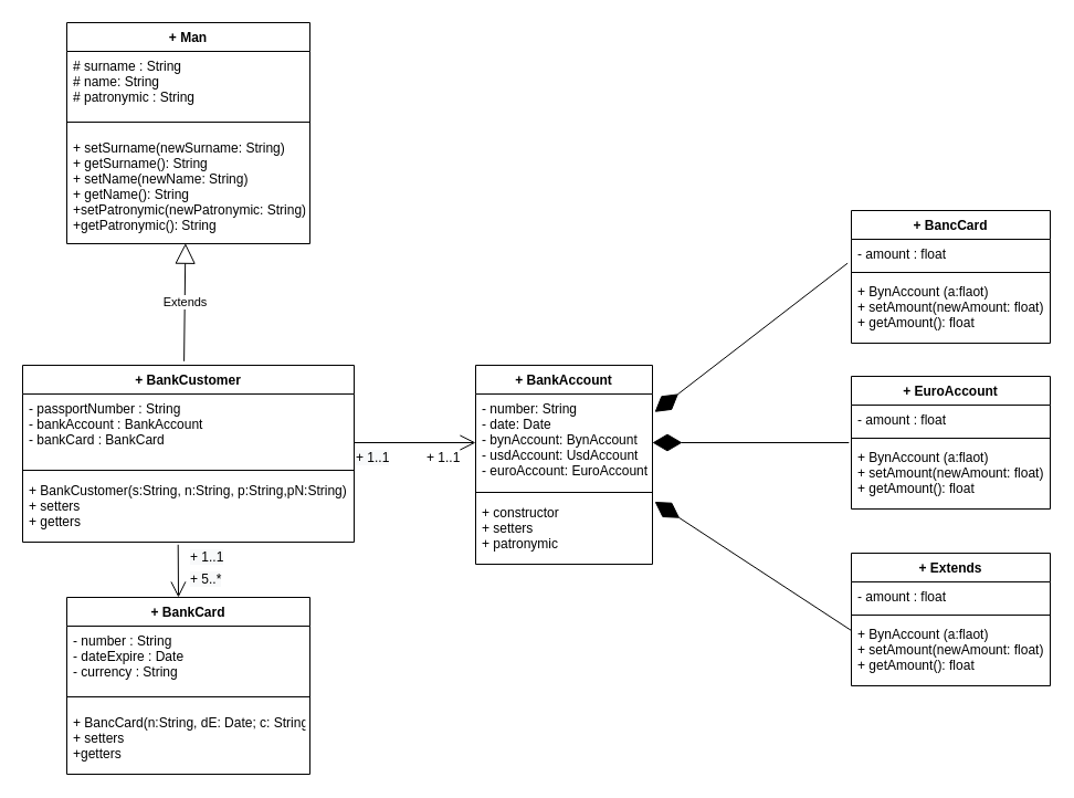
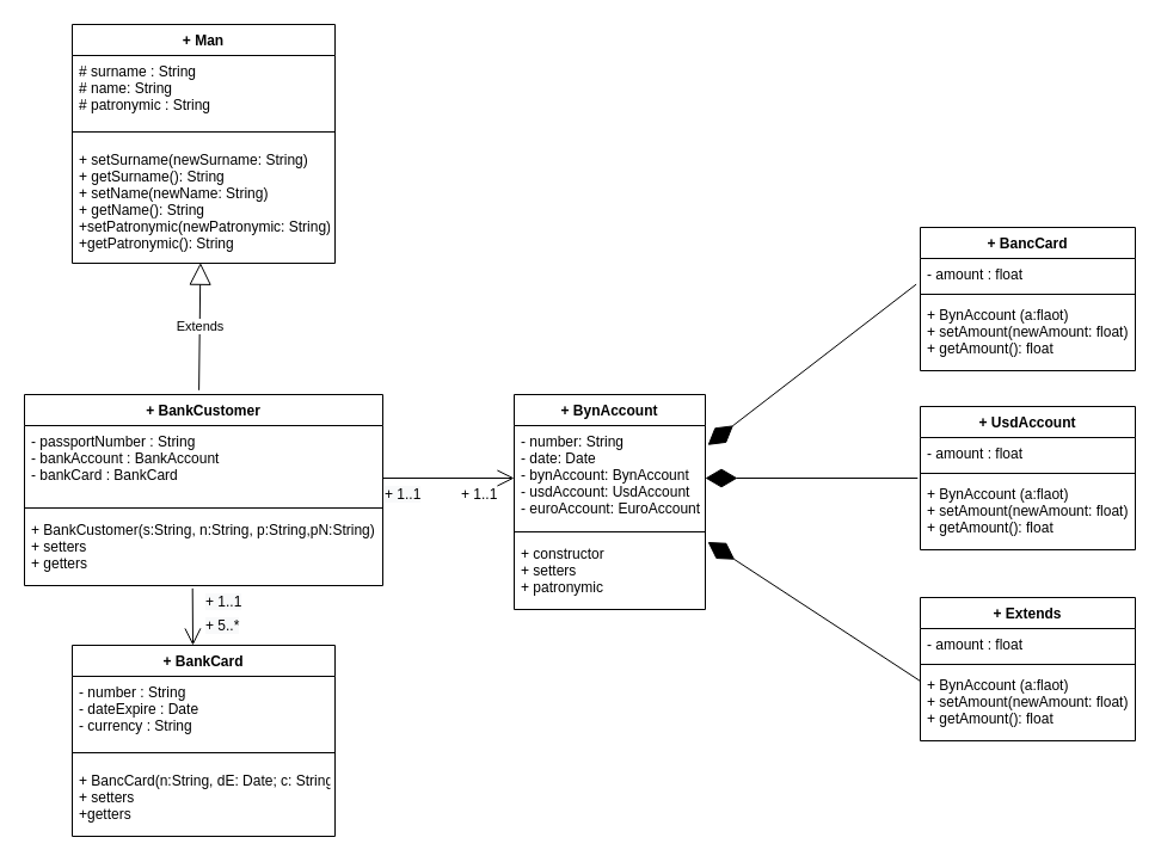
  <mxCell id="0" />
  <mxCell id="1" parent="0" />
  <mxCell id="2" value="+ Man" style="swimlane;fontStyle=1;align=center;verticalAlign=top;childLayout=stackLayout;horizontal=1;startSize=26;horizontalStack=0;resizeParent=1;resizeParentMax=0;resizeLast=0;collapsible=1;marginBottom=0;" parent="1" vertex="1"><mxGeometry x="60" y="20" width="220" height="200" as="geometry"><mxRectangle x="160" y="80" width="100" height="26" as="alternateBounds" /></mxGeometry></mxCell>
  <mxCell id="3" value="# surname : String&#10;# name: String&#10;# patronymic : String" style="text;strokeColor=none;fillColor=none;align=left;verticalAlign=top;spacingLeft=4;spacingRight=4;overflow=hidden;rotatable=0;points=[[0,0.5],[1,0.5]];portConstraint=eastwest;" parent="2" vertex="1"><mxGeometry y="26" width="220" height="54" as="geometry" /></mxCell>
  <mxCell id="4" value="" style="line;strokeWidth=1;fillColor=none;align=left;verticalAlign=middle;spacingTop=-1;spacingLeft=3;spacingRight=3;rotatable=0;labelPosition=right;points=[];portConstraint=eastwest;" parent="2" vertex="1"><mxGeometry y="80" width="220" height="20" as="geometry" /></mxCell>
  <mxCell id="5" value="+ setSurname(newSurname: String)&#10;+ getSurname(): String&#10;+ setName(newName: String)&#10;+ getName(): String&#10;+setPatronymic(newPatronymic: String)&#10;+getPatronymic(): String" style="text;strokeColor=none;fillColor=none;align=left;verticalAlign=top;spacingLeft=4;spacingRight=4;overflow=hidden;rotatable=0;points=[[0,0.5],[1,0.5]];portConstraint=eastwest;" parent="2" vertex="1"><mxGeometry y="100" width="220" height="100" as="geometry" /></mxCell>
  <mxCell id="6" value="+ BankCustomer" style="swimlane;fontStyle=1;align=center;verticalAlign=top;childLayout=stackLayout;horizontal=1;startSize=26;horizontalStack=0;resizeParent=1;resizeParentMax=0;resizeLast=0;collapsible=1;marginBottom=0;" parent="1" vertex="1"><mxGeometry x="20" y="330" width="300" height="160" as="geometry" /></mxCell>
  <mxCell id="7" value="- passportNumber : String&#10;- bankAccount : BankAccount&#10;- bankCard : BankCard&#10;" style="text;strokeColor=none;fillColor=none;align=left;verticalAlign=top;spacingLeft=4;spacingRight=4;overflow=hidden;rotatable=0;points=[[0,0.5],[1,0.5]];portConstraint=eastwest;" parent="6" vertex="1"><mxGeometry y="26" width="300" height="64" as="geometry" /></mxCell>
  <mxCell id="8" value="" style="line;strokeWidth=1;fillColor=none;align=left;verticalAlign=middle;spacingTop=-1;spacingLeft=3;spacingRight=3;rotatable=0;labelPosition=right;points=[];portConstraint=eastwest;" parent="6" vertex="1"><mxGeometry y="90" width="300" height="10" as="geometry" /></mxCell>
  <mxCell id="9" value="+ BankCustomer(s:String, n:String, p:String,pN:String)&#10;+ setters&#10;+ getters" style="text;strokeColor=none;fillColor=none;align=left;verticalAlign=top;spacingLeft=4;spacingRight=4;overflow=hidden;rotatable=0;points=[[0,0.5],[1,0.5]];portConstraint=eastwest;" parent="6" vertex="1"><mxGeometry y="100" width="300" height="60" as="geometry" /></mxCell>
- <mxCell id="10" value="+ BankAccount" style="swimlane;fontStyle=1;align=center;verticalAlign=top;childLayout=stackLayout;horizontal=1;startSize=26;horizontalStack=0;resizeParent=1;resizeParentMax=0;resizeLast=0;collapsible=1;marginBottom=0;" parent="1" vertex="1"><mxGeometry x="430" y="330" width="160" height="180" as="geometry" /></mxCell>
+ <mxCell id="10" value="+ BynAccount" style="swimlane;fontStyle=1;align=center;verticalAlign=top;childLayout=stackLayout;horizontal=1;startSize=26;horizontalStack=0;resizeParent=1;resizeParentMax=0;resizeLast=0;collapsible=1;marginBottom=0;" parent="1" vertex="1"><mxGeometry x="430" y="330" width="160" height="180" as="geometry" /></mxCell>
  <mxCell id="11" value="- number: String&#10;- date: Date&#10;- bynAccount: BynAccount&#10;- usdAccount: UsdAccount&#10;- euroAccount: EuroAccount" style="text;strokeColor=none;fillColor=none;align=left;verticalAlign=top;spacingLeft=4;spacingRight=4;overflow=hidden;rotatable=0;points=[[0,0.5],[1,0.5]];portConstraint=eastwest;" parent="10" vertex="1"><mxGeometry y="26" width="160" height="84" as="geometry" /></mxCell>
  <mxCell id="12" value="" style="line;strokeWidth=1;fillColor=none;align=left;verticalAlign=middle;spacingTop=-1;spacingLeft=3;spacingRight=3;rotatable=0;labelPosition=right;points=[];portConstraint=eastwest;" parent="10" vertex="1"><mxGeometry y="110" width="160" height="10" as="geometry" /></mxCell>
  <mxCell id="13" value="+ constructor&#10;+ setters&#10;+ patronymic" style="text;strokeColor=none;fillColor=none;align=left;verticalAlign=top;spacingLeft=4;spacingRight=4;overflow=hidden;rotatable=0;points=[[0,0.5],[1,0.5]];portConstraint=eastwest;" parent="10" vertex="1"><mxGeometry y="120" width="160" height="60" as="geometry" /></mxCell>
  <mxCell id="14" value="+ BancCard" style="swimlane;fontStyle=1;align=center;verticalAlign=top;childLayout=stackLayout;horizontal=1;startSize=26;horizontalStack=0;resizeParent=1;resizeParentMax=0;resizeLast=0;collapsible=1;marginBottom=0;" parent="1" vertex="1"><mxGeometry x="770" y="190" width="180" height="120" as="geometry" /></mxCell>
  <mxCell id="15" value="- amount : float" style="text;strokeColor=none;fillColor=none;align=left;verticalAlign=top;spacingLeft=4;spacingRight=4;overflow=hidden;rotatable=0;points=[[0,0.5],[1,0.5]];portConstraint=eastwest;" parent="14" vertex="1"><mxGeometry y="26" width="180" height="26" as="geometry" /></mxCell>
  <mxCell id="16" value="" style="line;strokeWidth=1;fillColor=none;align=left;verticalAlign=middle;spacingTop=-1;spacingLeft=3;spacingRight=3;rotatable=0;labelPosition=right;points=[];portConstraint=eastwest;" parent="14" vertex="1"><mxGeometry y="52" width="180" height="8" as="geometry" /></mxCell>
  <mxCell id="17" value="+ BynAccount (a:flaot)&#10;+ setAmount(newAmount: float)&#10;+ getAmount(): float" style="text;strokeColor=none;fillColor=none;align=left;verticalAlign=top;spacingLeft=4;spacingRight=4;overflow=hidden;rotatable=0;points=[[0,0.5],[1,0.5]];portConstraint=eastwest;" parent="14" vertex="1"><mxGeometry y="60" width="180" height="60" as="geometry" /></mxCell>
- <mxCell id="18" value="+ EuroAccount" style="swimlane;fontStyle=1;align=center;verticalAlign=top;childLayout=stackLayout;horizontal=1;startSize=26;horizontalStack=0;resizeParent=1;resizeParentMax=0;resizeLast=0;collapsible=1;marginBottom=0;" parent="1" vertex="1"><mxGeometry x="770" y="340" width="180" height="120" as="geometry" /></mxCell>
+ <mxCell id="18" value="+ UsdAccount" style="swimlane;fontStyle=1;align=center;verticalAlign=top;childLayout=stackLayout;horizontal=1;startSize=26;horizontalStack=0;resizeParent=1;resizeParentMax=0;resizeLast=0;collapsible=1;marginBottom=0;" parent="1" vertex="1"><mxGeometry x="770" y="340" width="180" height="120" as="geometry" /></mxCell>
  <mxCell id="19" value="- amount : float" style="text;strokeColor=none;fillColor=none;align=left;verticalAlign=top;spacingLeft=4;spacingRight=4;overflow=hidden;rotatable=0;points=[[0,0.5],[1,0.5]];portConstraint=eastwest;" parent="18" vertex="1"><mxGeometry y="26" width="180" height="26" as="geometry" /></mxCell>
  <mxCell id="20" value="" style="line;strokeWidth=1;fillColor=none;align=left;verticalAlign=middle;spacingTop=-1;spacingLeft=3;spacingRight=3;rotatable=0;labelPosition=right;points=[];portConstraint=eastwest;" parent="18" vertex="1"><mxGeometry y="52" width="180" height="8" as="geometry" /></mxCell>
  <mxCell id="21" value="+ BynAccount (a:flaot)&#10;+ setAmount(newAmount: float)&#10;+ getAmount(): float" style="text;strokeColor=none;fillColor=none;align=left;verticalAlign=top;spacingLeft=4;spacingRight=4;overflow=hidden;rotatable=0;points=[[0,0.5],[1,0.5]];portConstraint=eastwest;" parent="18" vertex="1"><mxGeometry y="60" width="180" height="60" as="geometry" /></mxCell>
  <mxCell id="22" value="+ Extends" style="swimlane;fontStyle=1;align=center;verticalAlign=top;childLayout=stackLayout;horizontal=1;startSize=26;horizontalStack=0;resizeParent=1;resizeParentMax=0;resizeLast=0;collapsible=1;marginBottom=0;" parent="1" vertex="1"><mxGeometry x="770" y="500" width="180" height="120" as="geometry" /></mxCell>
  <mxCell id="23" value="- amount : float" style="text;strokeColor=none;fillColor=none;align=left;verticalAlign=top;spacingLeft=4;spacingRight=4;overflow=hidden;rotatable=0;points=[[0,0.5],[1,0.5]];portConstraint=eastwest;" parent="22" vertex="1"><mxGeometry y="26" width="180" height="26" as="geometry" /></mxCell>
  <mxCell id="24" value="" style="line;strokeWidth=1;fillColor=none;align=left;verticalAlign=middle;spacingTop=-1;spacingLeft=3;spacingRight=3;rotatable=0;labelPosition=right;points=[];portConstraint=eastwest;" parent="22" vertex="1"><mxGeometry y="52" width="180" height="8" as="geometry" /></mxCell>
  <mxCell id="25" value="+ BynAccount (a:flaot)&#10;+ setAmount(newAmount: float)&#10;+ getAmount(): float" style="text;strokeColor=none;fillColor=none;align=left;verticalAlign=top;spacingLeft=4;spacingRight=4;overflow=hidden;rotatable=0;points=[[0,0.5],[1,0.5]];portConstraint=eastwest;" parent="22" vertex="1"><mxGeometry y="60" width="180" height="60" as="geometry" /></mxCell>
  <mxCell id="26" value="" style="endArrow=diamondThin;endFill=1;endSize=24;html=1;entryX=1.013;entryY=0.058;entryDx=0;entryDy=0;entryPerimeter=0;" parent="1" target="13" edge="1"><mxGeometry width="160" relative="1" as="geometry"><mxPoint x="770" y="570" as="sourcePoint" /><mxPoint x="620" y="440" as="targetPoint" /></mxGeometry></mxCell>
  <mxCell id="27" value="" style="endArrow=diamondThin;endFill=1;endSize=24;html=1;entryX=1.013;entryY=0.058;entryDx=0;entryDy=0;entryPerimeter=0;exitX=-0.012;exitY=0;exitDx=0;exitDy=0;exitPerimeter=0;" parent="1" source="21" edge="1"><mxGeometry width="160" relative="1" as="geometry"><mxPoint x="767.92" y="517.68" as="sourcePoint" /><mxPoint x="590" y="400" as="targetPoint" /></mxGeometry></mxCell>
  <mxCell id="28" value="" style="endArrow=diamondThin;endFill=1;endSize=24;html=1;entryX=1.013;entryY=0.058;entryDx=0;entryDy=0;entryPerimeter=0;exitX=-0.019;exitY=0.833;exitDx=0;exitDy=0;exitPerimeter=0;" parent="1" source="15" edge="1"><mxGeometry width="160" relative="1" as="geometry"><mxPoint x="770" y="490" as="sourcePoint" /><mxPoint x="592.08" y="372.32" as="targetPoint" /></mxGeometry></mxCell>
  <mxCell id="29" value="Extends" style="endArrow=block;endSize=16;endFill=0;html=1;entryX=0.488;entryY=0.997;entryDx=0;entryDy=0;entryPerimeter=0;exitX=0.487;exitY=-0.023;exitDx=0;exitDy=0;exitPerimeter=0;" parent="1" source="6" target="5" edge="1"><mxGeometry width="160" relative="1" as="geometry"><mxPoint x="167" y="320" as="sourcePoint" /><mxPoint x="300" y="290" as="targetPoint" /></mxGeometry></mxCell>
  <mxCell id="30" value="" style="endArrow=open;endFill=1;endSize=12;html=1;" parent="1" edge="1"><mxGeometry width="160" relative="1" as="geometry"><mxPoint x="320" y="400" as="sourcePoint" /><mxPoint x="430" y="400" as="targetPoint" /></mxGeometry></mxCell>
  <mxCell id="31" value="+ 1..1" style="text;strokeColor=none;fillColor=none;align=left;verticalAlign=top;spacingLeft=4;spacingRight=4;overflow=hidden;rotatable=0;points=[[0,0.5],[1,0.5]];portConstraint=eastwest;" parent="1" vertex="1"><mxGeometry x="380" y="400" width="40" height="30" as="geometry" /></mxCell>
  <mxCell id="32" value="&lt;span style=&quot;color: rgb(0, 0, 0); font-family: helvetica; font-size: 12px; font-style: normal; font-weight: 400; letter-spacing: normal; text-align: left; text-indent: 0px; text-transform: none; word-spacing: 0px; background-color: rgb(248, 249, 250); display: inline; float: none;&quot;&gt;+ 1..1&lt;/span&gt;" style="text;whiteSpace=wrap;html=1;" parent="1" vertex="1"><mxGeometry x="320" y="400" width="60" height="30" as="geometry" /></mxCell>
  <mxCell id="33" value="+ BankCard" style="swimlane;fontStyle=1;align=center;verticalAlign=top;childLayout=stackLayout;horizontal=1;startSize=26;horizontalStack=0;resizeParent=1;resizeParentMax=0;resizeLast=0;collapsible=1;marginBottom=0;" parent="1" vertex="1"><mxGeometry x="60" y="540" width="220" height="160" as="geometry" /></mxCell>
  <mxCell id="34" value="- number : String&#10;- dateExpire : Date&#10;- currency : String" style="text;strokeColor=none;fillColor=none;align=left;verticalAlign=top;spacingLeft=4;spacingRight=4;overflow=hidden;rotatable=0;points=[[0,0.5],[1,0.5]];portConstraint=eastwest;" parent="33" vertex="1"><mxGeometry y="26" width="220" height="54" as="geometry" /></mxCell>
  <mxCell id="35" value="" style="line;strokeWidth=1;fillColor=none;align=left;verticalAlign=middle;spacingTop=-1;spacingLeft=3;spacingRight=3;rotatable=0;labelPosition=right;points=[];portConstraint=eastwest;" parent="33" vertex="1"><mxGeometry y="80" width="220" height="20" as="geometry" /></mxCell>
  <mxCell id="36" value="+ BancCard(n:String, dE: Date; c: String&#10;+ setters&#10;+getters" style="text;strokeColor=none;fillColor=none;align=left;verticalAlign=top;spacingLeft=4;spacingRight=4;overflow=hidden;rotatable=0;points=[[0,0.5],[1,0.5]];portConstraint=eastwest;" parent="33" vertex="1"><mxGeometry y="100" width="220" height="60" as="geometry" /></mxCell>
  <mxCell id="37" value="" style="endArrow=open;endFill=1;endSize=12;html=1;exitX=0.469;exitY=1.039;exitDx=0;exitDy=0;exitPerimeter=0;" parent="1" source="9" edge="1"><mxGeometry width="160" relative="1" as="geometry"><mxPoint x="80" y="520" as="sourcePoint" /><mxPoint x="161" y="540" as="targetPoint" /></mxGeometry></mxCell>
  <mxCell id="38" value="&lt;span style=&quot;color: rgb(0, 0, 0); font-family: helvetica; font-size: 12px; font-style: normal; font-weight: 400; letter-spacing: normal; text-align: left; text-indent: 0px; text-transform: none; word-spacing: 0px; background-color: rgb(248, 249, 250); display: inline; float: none;&quot;&gt;+ 1..1&lt;/span&gt;" style="text;whiteSpace=wrap;html=1;" parent="1" vertex="1"><mxGeometry x="170" y="490" width="60" height="30" as="geometry" /></mxCell>
  <mxCell id="39" value="&lt;span style=&quot;color: rgb(0 , 0 , 0) ; font-family: &amp;#34;helvetica&amp;#34; ; font-size: 12px ; font-style: normal ; font-weight: 400 ; letter-spacing: normal ; text-align: left ; text-indent: 0px ; text-transform: none ; word-spacing: 0px ; background-color: rgb(248 , 249 , 250) ; display: inline ; float: none&quot;&gt;+ 5..*&lt;/span&gt;" style="text;whiteSpace=wrap;html=1;" parent="1" vertex="1"><mxGeometry x="170" y="510" width="60" height="30" as="geometry" /></mxCell>
